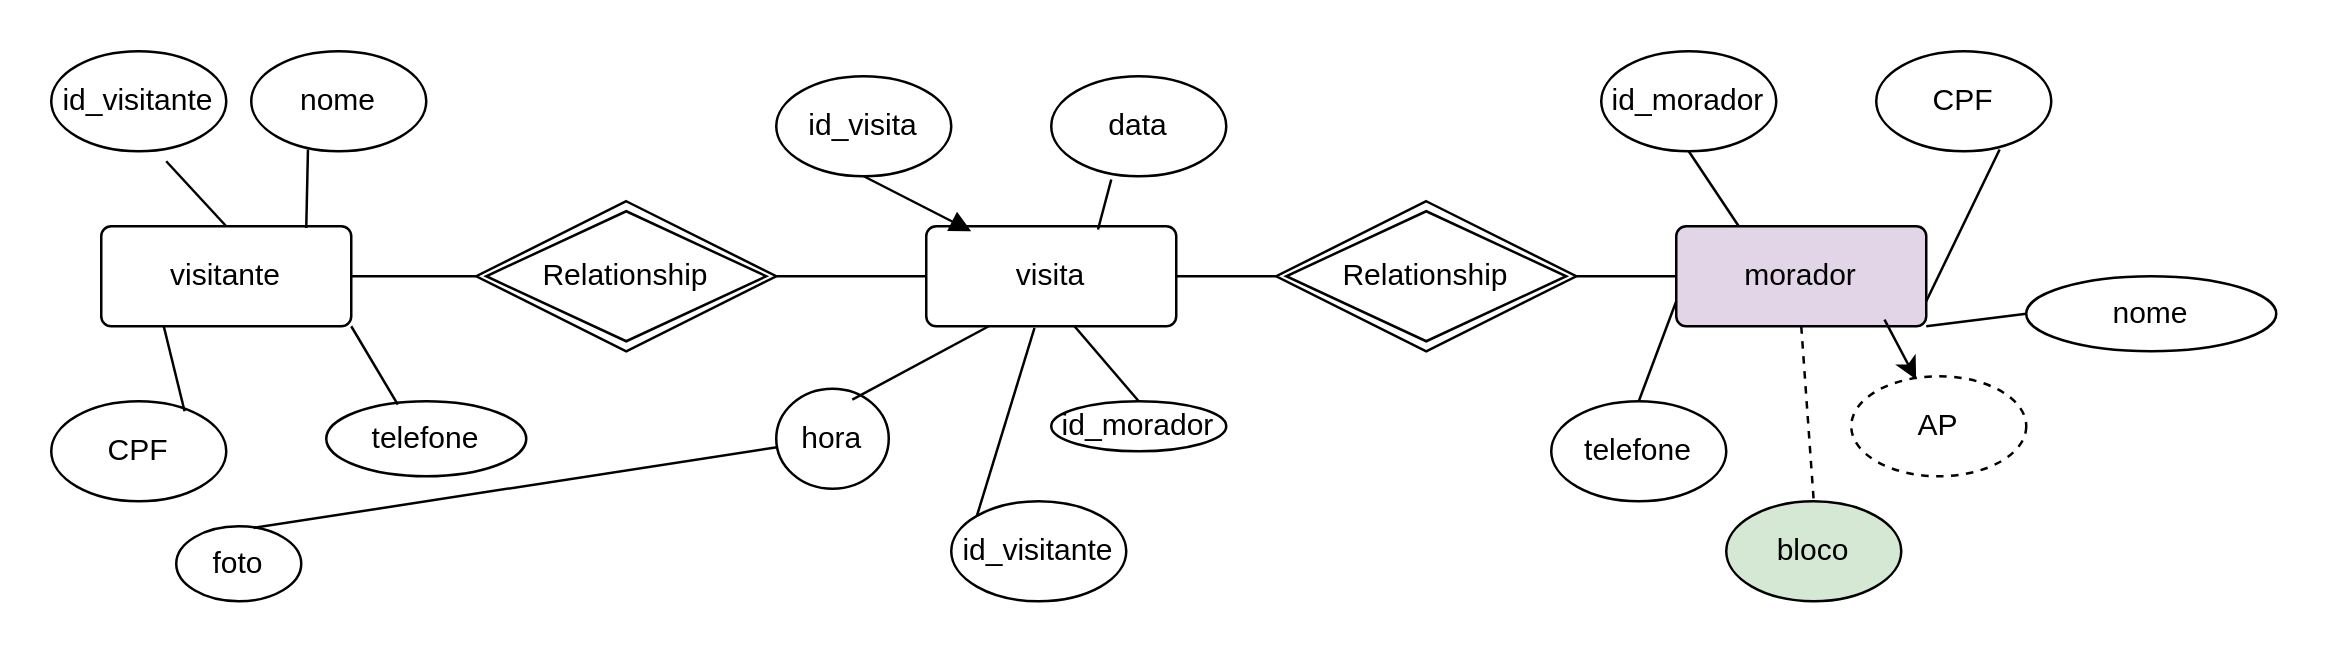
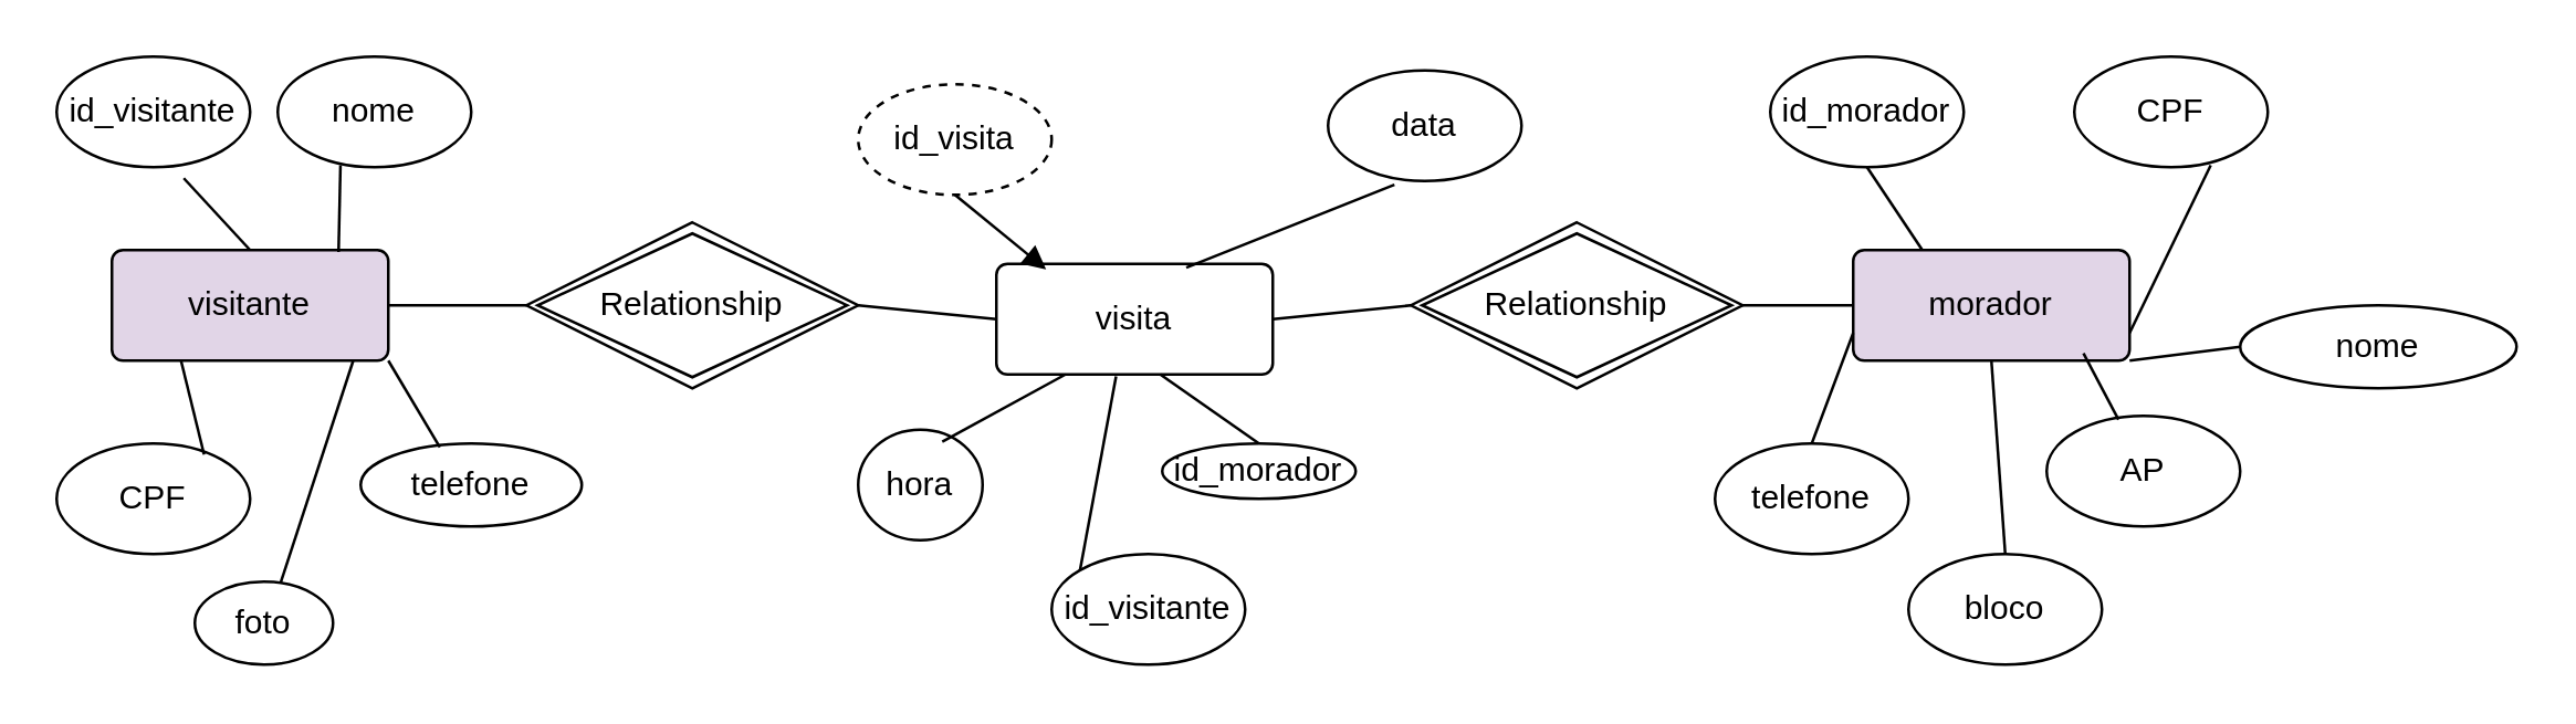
  <mxCell id="0" />
  <mxCell id="1" parent="0" />
- <mxCell id="2" value="visitante" style="rounded=1;arcSize=10;whiteSpace=wrap;html=1;align=center;" vertex="1" parent="1"><mxGeometry x="40" y="90" width="100" height="40" as="geometry" /></mxCell>
- <mxCell id="3" value="visita" style="rounded=1;arcSize=10;whiteSpace=wrap;html=1;align=center;" vertex="1" parent="1"><mxGeometry x="370" y="90" width="100" height="40" as="geometry" /></mxCell>
+ <mxCell id="2" value="visitante" style="rounded=1;arcSize=10;whiteSpace=wrap;html=1;align=center;fillColor=#e1d5e7;" vertex="1" parent="1"><mxGeometry x="40" y="90" width="100" height="40" as="geometry" /></mxCell>
+ <mxCell id="3" value="visita" style="rounded=1;arcSize=10;whiteSpace=wrap;html=1;align=center;" vertex="1" parent="1"><mxGeometry x="360" y="95" width="100" height="40" as="geometry" /></mxCell>
  <mxCell id="4" value="morador" style="rounded=1;arcSize=10;whiteSpace=wrap;html=1;align=center;fillColor=#e1d5e7;" vertex="1" parent="1"><mxGeometry x="670" y="90" width="100" height="40" as="geometry" /></mxCell>
  <mxCell id="5" value="Relationship" style="shape=rhombus;double=1;perimeter=rhombusPerimeter;whiteSpace=wrap;html=1;align=center;" vertex="1" parent="1"><mxGeometry x="190" y="80" width="120" height="60" as="geometry" /></mxCell>
  <mxCell id="6" value="Relationship" style="shape=rhombus;double=1;perimeter=rhombusPerimeter;whiteSpace=wrap;html=1;align=center;" vertex="1" parent="1"><mxGeometry x="510" y="80" width="120" height="60" as="geometry" /></mxCell>
  <mxCell id="7" value="id_visitante" style="ellipse;whiteSpace=wrap;html=1;align=center;" vertex="1" parent="1"><mxGeometry x="20" y="20" width="70" height="40" as="geometry" /></mxCell>
  <mxCell id="8" value="CPF" style="ellipse;whiteSpace=wrap;html=1;align=center;" vertex="1" parent="1"><mxGeometry x="20" y="160" width="70" height="40" as="geometry" /></mxCell>
  <mxCell id="9" value="telefone" style="ellipse;whiteSpace=wrap;html=1;align=center;" vertex="1" parent="1"><mxGeometry x="130" y="160" width="80" height="30" as="geometry" /></mxCell>
  <mxCell id="10" value="nome" style="ellipse;whiteSpace=wrap;html=1;align=center;" vertex="1" parent="1"><mxGeometry x="100" y="20" width="70" height="40" as="geometry" /></mxCell>
  <mxCell id="11" value="foto" style="ellipse;whiteSpace=wrap;html=1;align=center;" vertex="1" parent="1"><mxGeometry x="70" y="210" width="50" height="30" as="geometry" /></mxCell>
- <mxCell id="12" value="data" style="ellipse;whiteSpace=wrap;html=1;align=center;" vertex="1" parent="1"><mxGeometry x="420" y="30" width="70" height="40" as="geometry" /></mxCell>
- <mxCell id="13" value="id_visita" style="ellipse;whiteSpace=wrap;html=1;align=center;" vertex="1" parent="1"><mxGeometry x="310" y="30" width="70" height="40" as="geometry" /></mxCell>
+ <mxCell id="12" value="data" style="ellipse;whiteSpace=wrap;html=1;align=center;" vertex="1" parent="1"><mxGeometry x="480" y="25" width="70" height="40" as="geometry" /></mxCell>
+ <mxCell id="13" value="id_visita" style="ellipse;whiteSpace=wrap;html=1;align=center;dashed=1;" vertex="1" parent="1"><mxGeometry x="310" y="30" width="70" height="40" as="geometry" /></mxCell>
  <mxCell id="14" value="hora" style="ellipse;whiteSpace=wrap;html=1;align=center;" vertex="1" parent="1"><mxGeometry x="310" y="155" width="45" height="40" as="geometry" /></mxCell>
  <mxCell id="15" value="id_visitante" style="ellipse;whiteSpace=wrap;html=1;align=center;" vertex="1" parent="1"><mxGeometry x="380" y="200" width="70" height="40" as="geometry" /></mxCell>
  <mxCell id="16" value="id_morador" style="ellipse;whiteSpace=wrap;html=1;align=center;" vertex="1" parent="1"><mxGeometry x="420" y="160" width="70" height="20" as="geometry" /></mxCell>
- <mxCell id="17" value="AP" style="ellipse;whiteSpace=wrap;html=1;align=center;dashed=1;" vertex="1" parent="1"><mxGeometry x="740" y="150" width="70" height="40" as="geometry" /></mxCell>
+ <mxCell id="17" value="AP" style="ellipse;whiteSpace=wrap;html=1;align=center;" vertex="1" parent="1"><mxGeometry x="740" y="150" width="70" height="40" as="geometry" /></mxCell>
  <mxCell id="18" value="telefone" style="ellipse;whiteSpace=wrap;html=1;align=center;" vertex="1" parent="1"><mxGeometry x="620" y="160" width="70" height="40" as="geometry" /></mxCell>
- <mxCell id="19" value="bloco" style="ellipse;whiteSpace=wrap;html=1;align=center;fillColor=#d5e8d4;" vertex="1" parent="1"><mxGeometry x="690" y="200" width="70" height="40" as="geometry" /></mxCell>
+ <mxCell id="19" value="bloco" style="ellipse;whiteSpace=wrap;html=1;align=center;" vertex="1" parent="1"><mxGeometry x="690" y="200" width="70" height="40" as="geometry" /></mxCell>
  <mxCell id="20" value="CPF" style="ellipse;whiteSpace=wrap;html=1;align=center;" vertex="1" parent="1"><mxGeometry x="750" y="20" width="70" height="40" as="geometry" /></mxCell>
  <mxCell id="21" value="id_morador" style="ellipse;whiteSpace=wrap;html=1;align=center;" vertex="1" parent="1"><mxGeometry x="640" y="20" width="70" height="40" as="geometry" /></mxCell>
  <mxCell id="22" value="" style="endArrow=none;html=1;rounded=0;exitX=0.762;exitY=0.1;exitDx=0;exitDy=0;exitPerimeter=0;entryX=0.25;entryY=1;entryDx=0;entryDy=0;" edge="1" parent="1" source="8" target="2"><mxGeometry relative="1" as="geometry"><mxPoint x="240" y="190" as="sourcePoint" /><mxPoint x="400" y="190" as="targetPoint" /></mxGeometry></mxCell>
- <mxCell id="23" value="" style="endArrow=none;html=1;rounded=0;exitX=0.619;exitY=0.022;exitDx=0;exitDy=0;exitPerimeter=0;" edge="1" parent="1" source="11" target="14"><mxGeometry relative="1" as="geometry"><mxPoint x="240" y="190" as="sourcePoint" /><mxPoint x="400" y="190" as="targetPoint" /></mxGeometry></mxCell>
+ <mxCell id="23" value="" style="endArrow=none;html=1;rounded=0;exitX=0.619;exitY=0.022;exitDx=0;exitDy=0;exitPerimeter=0;entryX=0.873;entryY=1;entryDx=0;entryDy=0;entryPerimeter=0;" edge="1" parent="1" source="11" target="2"><mxGeometry relative="1" as="geometry"><mxPoint x="240" y="190" as="sourcePoint" /><mxPoint x="400" y="190" as="targetPoint" /></mxGeometry></mxCell>
  <mxCell id="24" value="" style="endArrow=none;html=1;rounded=0;exitX=0.358;exitY=0.044;exitDx=0;exitDy=0;exitPerimeter=0;entryX=1;entryY=1;entryDx=0;entryDy=0;" edge="1" parent="1" source="9" target="2"><mxGeometry relative="1" as="geometry"><mxPoint x="240" y="190" as="sourcePoint" /><mxPoint x="400" y="190" as="targetPoint" /></mxGeometry></mxCell>
  <mxCell id="25" value="" style="endArrow=none;html=1;rounded=0;exitX=0.657;exitY=1.1;exitDx=0;exitDy=0;exitPerimeter=0;entryX=0.5;entryY=0;entryDx=0;entryDy=0;" edge="1" parent="1" source="7" target="2"><mxGeometry relative="1" as="geometry"><mxPoint x="240" y="190" as="sourcePoint" /><mxPoint x="400" y="190" as="targetPoint" /></mxGeometry></mxCell>
  <mxCell id="26" value="" style="endArrow=none;html=1;rounded=0;exitX=0.324;exitY=0.983;exitDx=0;exitDy=0;exitPerimeter=0;entryX=0.82;entryY=0.017;entryDx=0;entryDy=0;entryPerimeter=0;" edge="1" parent="1" source="10" target="2"><mxGeometry relative="1" as="geometry"><mxPoint x="240" y="190" as="sourcePoint" /><mxPoint x="400" y="190" as="targetPoint" /></mxGeometry></mxCell>
  <mxCell id="27" value="" style="endArrow=none;html=1;rounded=0;exitX=0.676;exitY=0.108;exitDx=0;exitDy=0;exitPerimeter=0;entryX=0.25;entryY=1;entryDx=0;entryDy=0;" edge="1" parent="1" source="14" target="3"><mxGeometry relative="1" as="geometry"><mxPoint x="240" y="190" as="sourcePoint" /><mxPoint x="400" y="190" as="targetPoint" /></mxGeometry></mxCell>
  <mxCell id="28" value="" style="endArrow=none;html=1;rounded=0;exitX=0;exitY=0;exitDx=0;exitDy=0;entryX=0.433;entryY=1.017;entryDx=0;entryDy=0;entryPerimeter=0;" edge="1" parent="1" source="15" target="3"><mxGeometry relative="1" as="geometry"><mxPoint x="240" y="190" as="sourcePoint" /><mxPoint x="400" y="190" as="targetPoint" /></mxGeometry></mxCell>
  <mxCell id="29" value="" style="endArrow=none;html=1;rounded=0;exitX=0.5;exitY=0;exitDx=0;exitDy=0;entryX=0.593;entryY=1;entryDx=0;entryDy=0;entryPerimeter=0;" edge="1" parent="1" source="16" target="3"><mxGeometry relative="1" as="geometry"><mxPoint x="240" y="190" as="sourcePoint" /><mxPoint x="400" y="190" as="targetPoint" /></mxGeometry></mxCell>
  <mxCell id="30" value="" style="endArrow=block;html=1;rounded=0;exitX=0.5;exitY=1;exitDx=0;exitDy=0;entryX=0.18;entryY=0.05;entryDx=0;entryDy=0;entryPerimeter=0;" edge="1" parent="1" source="13" target="3"><mxGeometry relative="1" as="geometry"><mxPoint x="240" y="190" as="sourcePoint" /><mxPoint x="400" y="190" as="targetPoint" /></mxGeometry></mxCell>
  <mxCell id="31" value="" style="endArrow=none;html=1;rounded=0;exitX=0.343;exitY=1.033;exitDx=0;exitDy=0;exitPerimeter=0;entryX=0.687;entryY=0.033;entryDx=0;entryDy=0;entryPerimeter=0;" edge="1" parent="1" source="12" target="3"><mxGeometry relative="1" as="geometry"><mxPoint x="240" y="190" as="sourcePoint" /><mxPoint x="400" y="190" as="targetPoint" /></mxGeometry></mxCell>
  <mxCell id="32" value="" style="endArrow=none;html=1;rounded=0;exitX=0.5;exitY=1;exitDx=0;exitDy=0;entryX=0.25;entryY=0;entryDx=0;entryDy=0;" edge="1" parent="1" source="21" target="4"><mxGeometry relative="1" as="geometry"><mxPoint x="490" y="190" as="sourcePoint" /><mxPoint x="650" y="190" as="targetPoint" /></mxGeometry></mxCell>
  <mxCell id="33" value="" style="endArrow=none;html=1;rounded=0;exitX=0;exitY=0.75;exitDx=0;exitDy=0;entryX=0.5;entryY=0;entryDx=0;entryDy=0;" edge="1" parent="1" source="4" target="18"><mxGeometry relative="1" as="geometry"><mxPoint x="490" y="190" as="sourcePoint" /><mxPoint x="650" y="190" as="targetPoint" /></mxGeometry></mxCell>
- <mxCell id="34" value="" style="endArrow=none;html=1;rounded=0;exitX=0.5;exitY=1;exitDx=0;exitDy=0;entryX=0.5;entryY=0;entryDx=0;entryDy=0;dashed=1;" edge="1" parent="1" source="4" target="19"><mxGeometry relative="1" as="geometry"><mxPoint x="490" y="190" as="sourcePoint" /><mxPoint x="650" y="190" as="targetPoint" /></mxGeometry></mxCell>
- <mxCell id="35" value="" style="endArrow=classic;html=1;rounded=0;exitX=0.833;exitY=0.933;exitDx=0;exitDy=0;exitPerimeter=0;entryX=0.371;entryY=0.033;entryDx=0;entryDy=0;entryPerimeter=0;" edge="1" parent="1" source="4" target="17"><mxGeometry relative="1" as="geometry"><mxPoint x="490" y="190" as="sourcePoint" /><mxPoint x="650" y="190" as="targetPoint" /></mxGeometry></mxCell>
+ <mxCell id="34" value="" style="endArrow=none;html=1;rounded=0;exitX=0.5;exitY=1;exitDx=0;exitDy=0;entryX=0.5;entryY=0;entryDx=0;entryDy=0;" edge="1" parent="1" source="4" target="19"><mxGeometry relative="1" as="geometry"><mxPoint x="490" y="190" as="sourcePoint" /><mxPoint x="650" y="190" as="targetPoint" /></mxGeometry></mxCell>
+ <mxCell id="35" value="" style="endArrow=none;html=1;rounded=0;exitX=0.833;exitY=0.933;exitDx=0;exitDy=0;exitPerimeter=0;entryX=0.371;entryY=0.033;entryDx=0;entryDy=0;entryPerimeter=0;" edge="1" parent="1" source="4" target="17"><mxGeometry relative="1" as="geometry"><mxPoint x="490" y="190" as="sourcePoint" /><mxPoint x="650" y="190" as="targetPoint" /></mxGeometry></mxCell>
  <mxCell id="36" value="" style="endArrow=none;html=1;rounded=0;exitX=0.705;exitY=0.983;exitDx=0;exitDy=0;exitPerimeter=0;entryX=1;entryY=0.75;entryDx=0;entryDy=0;" edge="1" parent="1" source="20" target="4"><mxGeometry relative="1" as="geometry"><mxPoint x="490" y="190" as="sourcePoint" /><mxPoint x="650" y="190" as="targetPoint" /></mxGeometry></mxCell>
  <mxCell id="37" value="" style="endArrow=none;html=1;rounded=0;exitX=1;exitY=0.5;exitDx=0;exitDy=0;entryX=0;entryY=0.5;entryDx=0;entryDy=0;" edge="1" parent="1" source="5" target="3"><mxGeometry relative="1" as="geometry"><mxPoint x="490" y="190" as="sourcePoint" /><mxPoint x="650" y="190" as="targetPoint" /></mxGeometry></mxCell>
  <mxCell id="38" value="" style="endArrow=none;html=1;rounded=0;exitX=1;exitY=0.5;exitDx=0;exitDy=0;entryX=0;entryY=0.5;entryDx=0;entryDy=0;" edge="1" parent="1" source="3" target="6"><mxGeometry relative="1" as="geometry"><mxPoint x="490" y="190" as="sourcePoint" /><mxPoint x="650" y="190" as="targetPoint" /></mxGeometry></mxCell>
  <mxCell id="39" value="" style="endArrow=none;html=1;rounded=0;exitX=1;exitY=0.5;exitDx=0;exitDy=0;entryX=0;entryY=0.5;entryDx=0;entryDy=0;" edge="1" parent="1" source="6" target="4"><mxGeometry relative="1" as="geometry"><mxPoint x="490" y="190" as="sourcePoint" /><mxPoint x="650" y="190" as="targetPoint" /></mxGeometry></mxCell>
  <mxCell id="40" value="" style="endArrow=none;html=1;rounded=0;exitX=1;exitY=0.5;exitDx=0;exitDy=0;entryX=0;entryY=0.5;entryDx=0;entryDy=0;" edge="1" parent="1" source="2" target="5"><mxGeometry relative="1" as="geometry"><mxPoint x="130" y="190" as="sourcePoint" /><mxPoint x="290" y="190" as="targetPoint" /></mxGeometry></mxCell>
  <mxCell id="41" value="nome" style="ellipse;whiteSpace=wrap;html=1;align=center;" vertex="1" parent="1"><mxGeometry x="810" y="110" width="100" height="30" as="geometry" /></mxCell>
  <mxCell id="42" value="" style="endArrow=none;html=1;rounded=0;entryX=0;entryY=0.5;entryDx=0;entryDy=0;exitX=1;exitY=1;exitDx=0;exitDy=0;" edge="1" parent="1" source="4" target="41"><mxGeometry relative="1" as="geometry"><mxPoint x="420" y="190" as="sourcePoint" /><mxPoint x="580" y="190" as="targetPoint" /></mxGeometry></mxCell>
